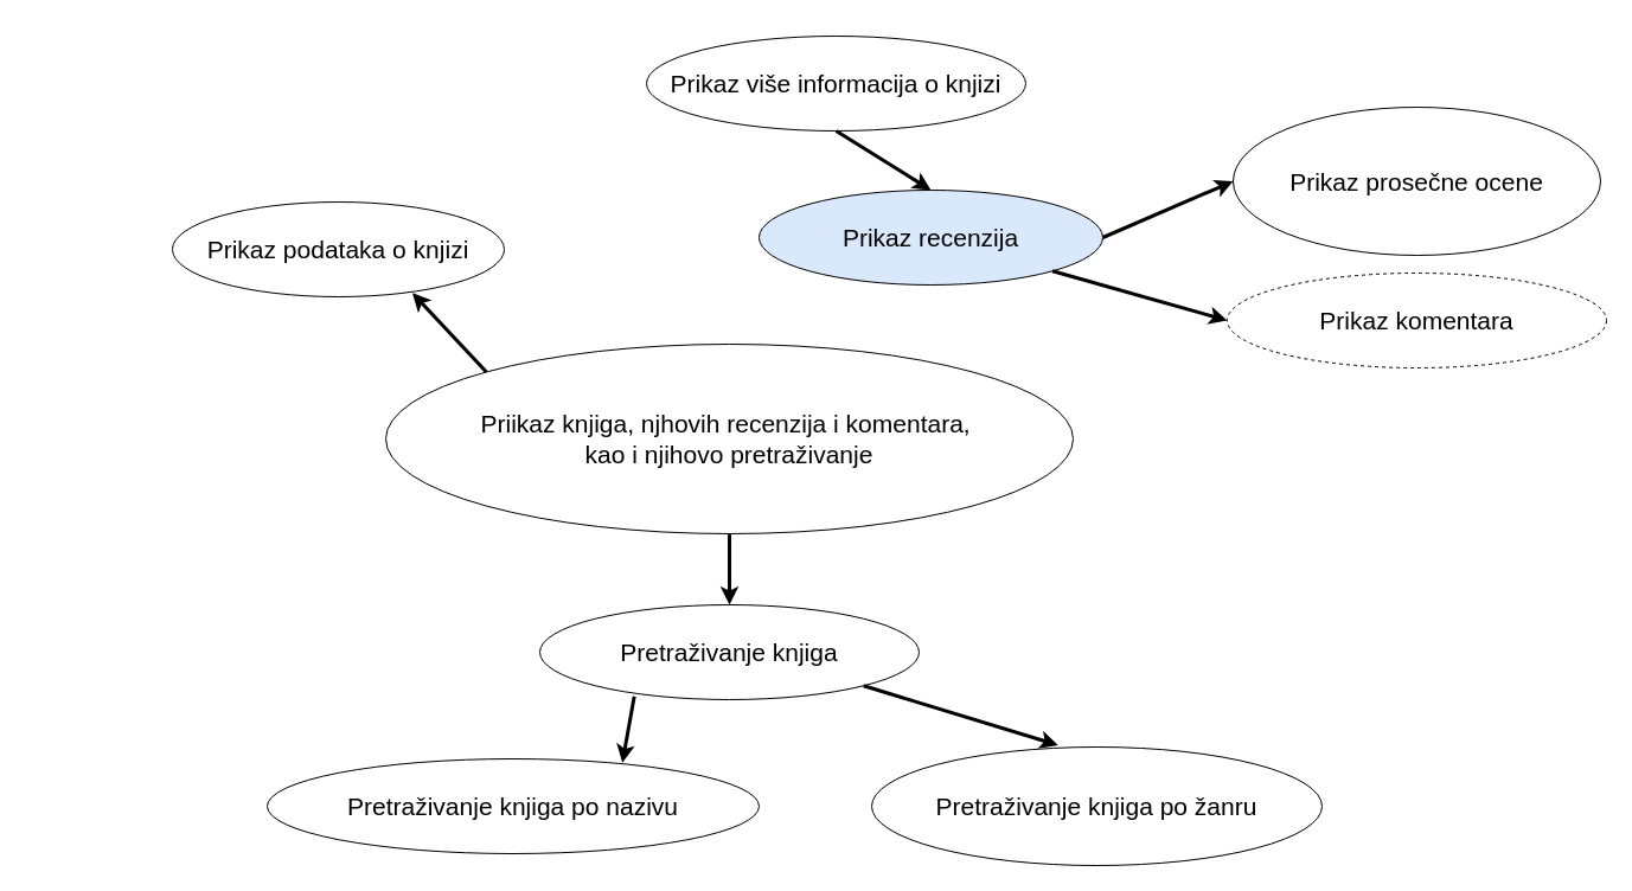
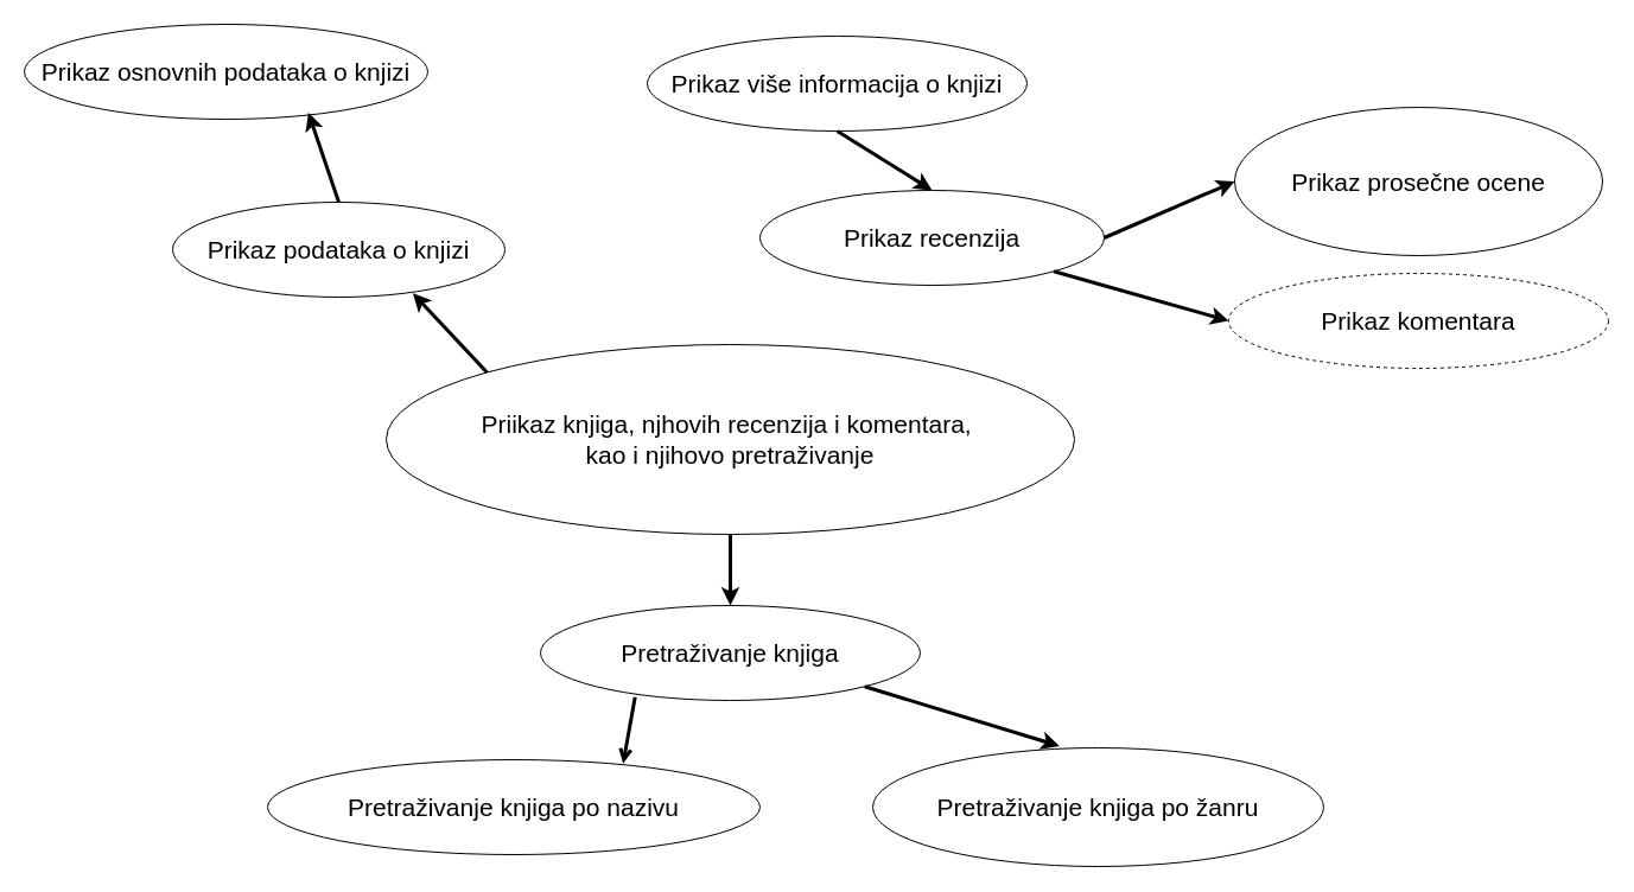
  <mxCell id="0" />
  <mxCell id="1" parent="0" />
  <mxCell id="2" value="&lt;font&gt;Priikaz knjiga, njhovih recenzija i komentara,&amp;nbsp;&lt;/font&gt;&lt;div&gt;&lt;font&gt;kao i njihovo pretraživanje &lt;/font&gt;&lt;/div&gt;" style="ellipse;whiteSpace=wrap;html=1;fontSize=21;" parent="1" vertex="1"><mxGeometry x="325" y="290" width="580" height="160" as="geometry" /></mxCell>
  <mxCell id="3" value="&lt;font&gt;Prikaz podataka o knjizi&lt;/font&gt;" style="ellipse;whiteSpace=wrap;html=1;fontSize=21;" parent="1" vertex="1"><mxGeometry x="145" y="170" width="280" height="80" as="geometry" /></mxCell>
+ <mxCell id="4" value="&lt;font&gt;Prikaz osnovnih podataka o knjizi&lt;/font&gt;" style="ellipse;whiteSpace=wrap;html=1;fontSize=21;" parent="1" vertex="1"><mxGeometry x="20" y="20" width="340" height="80" as="geometry" /></mxCell>
  <mxCell id="5" value="&lt;font&gt;Prikaz više informacija o knjizi&lt;/font&gt;" style="ellipse;whiteSpace=wrap;html=1;fontSize=21;" parent="1" vertex="1"><mxGeometry x="545" y="30" width="320" height="80" as="geometry" /></mxCell>
- <mxCell id="6" value="Prikaz recenzija" style="ellipse;whiteSpace=wrap;html=1;fontSize=21;fillColor=#dae8fc;" parent="1" vertex="1"><mxGeometry x="640" y="160" width="290" height="80" as="geometry" /></mxCell>
+ <mxCell id="6" value="Prikaz recenzija" style="ellipse;whiteSpace=wrap;html=1;fontSize=21;" parent="1" vertex="1"><mxGeometry x="640" y="160" width="290" height="80" as="geometry" /></mxCell>
  <mxCell id="7" value="Prikaz prosečne ocene" style="ellipse;whiteSpace=wrap;html=1;fontSize=21;" parent="1" vertex="1"><mxGeometry x="1040" y="90" width="310" height="125" as="geometry" /></mxCell>
  <mxCell id="8" value="Prikaz komentara" style="ellipse;whiteSpace=wrap;html=1;fontSize=21;dashed=1;" parent="1" vertex="1"><mxGeometry x="1035" y="230" width="320" height="80" as="geometry" /></mxCell>
  <mxCell id="9" value="Pretraživanje knjiga" style="ellipse;whiteSpace=wrap;html=1;fontSize=21;" parent="1" vertex="1"><mxGeometry x="455" y="510" width="320" height="80" as="geometry" /></mxCell>
  <mxCell id="10" value="Pretraživanje knjiga po nazivu" style="ellipse;whiteSpace=wrap;html=1;fontSize=21;" parent="1" vertex="1"><mxGeometry x="225" y="640" width="415" height="80" as="geometry" /></mxCell>
  <mxCell id="11" value="Pretraživanje knjiga po žanru" style="ellipse;whiteSpace=wrap;html=1;fontSize=21;" parent="1" vertex="1"><mxGeometry x="735" y="630" width="380" height="100" as="geometry" /></mxCell>
  <mxCell id="12" value="" style="endArrow=classic;html=1;rounded=0;entryX=0.723;entryY=0.96;entryDx=0;entryDy=0;entryPerimeter=0;exitX=0;exitY=0;exitDx=0;exitDy=0;strokeWidth=3;fontSize=21;" parent="1" source="2" target="3" edge="1"><mxGeometry width="50" height="50" relative="1" as="geometry"><mxPoint x="565" y="430" as="sourcePoint" /><mxPoint x="615" y="380" as="targetPoint" /></mxGeometry></mxCell>
+ <mxCell id="13" value="" style="endArrow=classic;html=1;rounded=0;entryX=0.704;entryY=0.93;entryDx=0;entryDy=0;exitX=0.5;exitY=0;exitDx=0;exitDy=0;entryPerimeter=0;strokeWidth=3;fontSize=21;" parent="1" source="3" target="4" edge="1"><mxGeometry width="50" height="50" relative="1" as="geometry"><mxPoint x="420" y="373" as="sourcePoint" /><mxPoint x="357" y="257" as="targetPoint" /><Array as="points" /></mxGeometry></mxCell>
  <mxCell id="14" value="" style="endArrow=classic;html=1;rounded=0;entryX=0.5;entryY=0;entryDx=0;entryDy=0;exitX=0.5;exitY=1;exitDx=0;exitDy=0;strokeWidth=3;fontSize=21;" parent="1" source="5" target="6" edge="1"><mxGeometry width="50" height="50" relative="1" as="geometry"><mxPoint x="440" y="393" as="sourcePoint" /><mxPoint x="377" y="277" as="targetPoint" /></mxGeometry></mxCell>
  <mxCell id="15" value="" style="endArrow=classic;html=1;rounded=0;entryX=0;entryY=0.5;entryDx=0;entryDy=0;exitX=1;exitY=0.5;exitDx=0;exitDy=0;strokeWidth=3;fontSize=21;" parent="1" source="6" target="7" edge="1"><mxGeometry width="50" height="50" relative="1" as="geometry"><mxPoint x="935" y="190" as="sourcePoint" /><mxPoint x="387" y="287" as="targetPoint" /></mxGeometry></mxCell>
  <mxCell id="16" value="" style="endArrow=classic;html=1;rounded=0;entryX=0;entryY=0.5;entryDx=0;entryDy=0;exitX=1;exitY=1;exitDx=0;exitDy=0;strokeWidth=3;fontSize=21;" parent="1" source="6" target="8" edge="1"><mxGeometry width="50" height="50" relative="1" as="geometry"><mxPoint x="945" y="200" as="sourcePoint" /><mxPoint x="1050" y="140" as="targetPoint" /></mxGeometry></mxCell>
  <mxCell id="17" value="" style="endArrow=classic;html=1;rounded=0;entryX=0.5;entryY=0;entryDx=0;entryDy=0;exitX=0.5;exitY=1;exitDx=0;exitDy=0;strokeWidth=3;fontSize=21;" parent="1" source="2" target="9" edge="1"><mxGeometry width="50" height="50" relative="1" as="geometry"><mxPoint x="955" y="210" as="sourcePoint" /><mxPoint x="1060" y="150" as="targetPoint" /></mxGeometry></mxCell>
  <mxCell id="18" value="" style="endArrow=classic;html=1;rounded=0;entryX=0.414;entryY=-0.016;entryDx=0;entryDy=0;entryPerimeter=0;exitX=1;exitY=1;exitDx=0;exitDy=0;strokeWidth=3;fontSize=21;" parent="1" source="9" target="11" edge="1"><mxGeometry width="50" height="50" relative="1" as="geometry"><mxPoint x="965" y="220" as="sourcePoint" /><mxPoint x="1070" y="160" as="targetPoint" /></mxGeometry></mxCell>
- <mxCell id="19" value="" style="endArrow=classic;html=1;rounded=0;entryX=0.722;entryY=0.04;entryDx=0;entryDy=0;entryPerimeter=0;exitX=0.249;exitY=0.965;exitDx=0;exitDy=0;exitPerimeter=0;strokeWidth=3;fontSize=21;" parent="1" source="9" target="10" edge="1"><mxGeometry width="50" height="50" relative="1" as="geometry"><mxPoint x="975" y="230" as="sourcePoint" /><mxPoint x="1080" y="170" as="targetPoint" /></mxGeometry></mxCell>
+ <mxCell id="19" value="" style="endArrow=open;html=1;rounded=0;entryX=0.722;entryY=0.04;entryDx=0;entryDy=0;entryPerimeter=0;exitX=0.249;exitY=0.965;exitDx=0;exitDy=0;exitPerimeter=0;strokeWidth=3;fontSize=21;" parent="1" source="9" target="10" edge="1"><mxGeometry width="50" height="50" relative="1" as="geometry"><mxPoint x="975" y="230" as="sourcePoint" /><mxPoint x="1080" y="170" as="targetPoint" /></mxGeometry></mxCell>
